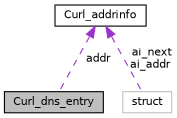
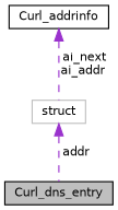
  digraph {
    node [color=black fillcolor=white fontname=Helvetica fontsize=10 shape=record style=filled]
    edge [color=darkorchid3 dir=back fontname=Helvetica fontsize=10 labelfontname=Helvetica labelfontsize=10 style=dashed]
    n1 [fillcolor=grey75 fontcolor=black height=0.2 label=Curl_dns_entry width=0.4]
    n2 [height=0.2 label=Curl_addrinfo width=0.4]
    n3 [color=grey75 height=0.2 label=struct width=0.4]
-   n2 -> n1 [label=" addr"]
+   n3 -> n1 [label=" addr"]
    n2 -> n3 [label=" ai_next\nai_addr"]
  }
